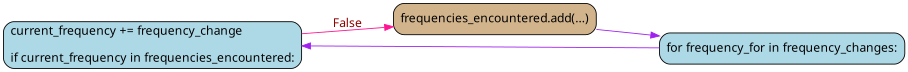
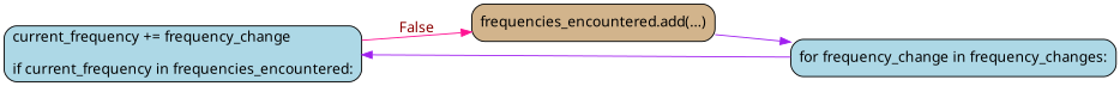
  strict digraph {
    ranksep=1.0
    rankdir=LR
    node [fontname="FiraCode Nerd Font" shape=box style="rounded,filled" fillcolor=lightblue]
    edge [color=purple fontname="FiraCode Nerd Font"]
    n1 [label="current_frequency += frequency_change\l\lif current_frequency in frequencies_encountered:\l"]
    n2 [label="frequencies_encountered.add(...)" fillcolor=tan]
-   n3 [label="for frequency_for in frequency_changes:"]
+   n3 [label="for frequency_change in frequency_changes:"]
    n1 -> n2 [color=deeppink fontcolor=red4 label=False]
    n2 -> n3
    n3 -> n1 [fontcolor=green4]
  }
